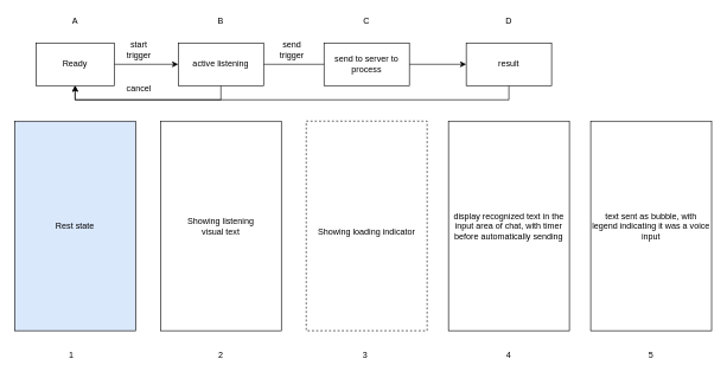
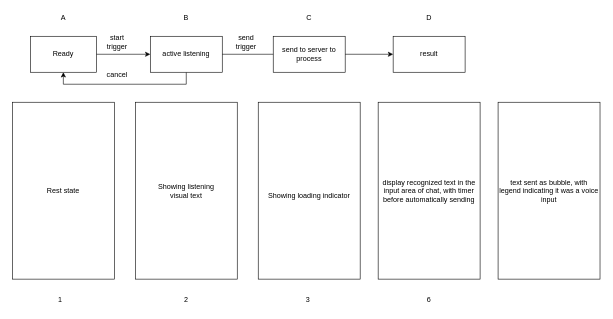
  <mxCell id="0" />
  <mxCell id="1" parent="0" />
  <mxCell id="2" style="edgeStyle=orthogonalEdgeStyle;rounded=0;orthogonalLoop=1;jettySize=auto;html=1;exitX=1;exitY=0.5;exitDx=0;exitDy=0;entryX=0;entryY=0.5;entryDx=0;entryDy=0;" edge="1" parent="1" source="3" target="6"><mxGeometry relative="1" as="geometry" /></mxCell>
  <mxCell id="3" value="Ready" style="rounded=0;whiteSpace=wrap;html=1;" vertex="1" parent="1"><mxGeometry x="50" y="60" width="110" height="60" as="geometry" /></mxCell>
  <mxCell id="4" value="send trigger" style="text;html=1;strokeColor=none;fillColor=none;align=center;verticalAlign=middle;whiteSpace=wrap;rounded=0;" vertex="1" parent="1"><mxGeometry x="390" y="60" width="40" height="20" as="geometry" /></mxCell>
  <mxCell id="5" style="edgeStyle=orthogonalEdgeStyle;rounded=0;orthogonalLoop=1;jettySize=auto;html=1;exitX=0.5;exitY=1;exitDx=0;exitDy=0;entryX=0.5;entryY=1;entryDx=0;entryDy=0;" edge="1" parent="1" source="6" target="3"><mxGeometry relative="1" as="geometry" /></mxCell>
  <mxCell id="6" value="active listening" style="rounded=0;whiteSpace=wrap;html=1;" vertex="1" parent="1"><mxGeometry x="250" y="60" width="120" height="60" as="geometry" /></mxCell>
  <mxCell id="7" value="send to server to process" style="rounded=0;whiteSpace=wrap;html=1;" vertex="1" parent="1"><mxGeometry x="455" y="60" width="120" height="60" as="geometry" /></mxCell>
  <mxCell id="8" value="" style="endArrow=none;html=1;exitX=1;exitY=0.5;exitDx=0;exitDy=0;entryX=0;entryY=0.5;entryDx=0;entryDy=0;" edge="1" parent="1" source="6" target="7"><mxGeometry width="50" height="50" relative="1" as="geometry"><mxPoint x="50" y="190" as="sourcePoint" /><mxPoint x="100" y="140" as="targetPoint" /></mxGeometry></mxCell>
- <mxCell id="9" style="edgeStyle=orthogonalEdgeStyle;rounded=0;orthogonalLoop=1;jettySize=auto;html=1;exitX=0.5;exitY=1;exitDx=0;exitDy=0;entryX=0.5;entryY=1;entryDx=0;entryDy=0;" edge="1" parent="1" source="10" target="3"><mxGeometry relative="1" as="geometry" /></mxCell>
  <mxCell id="10" value="result" style="rounded=0;whiteSpace=wrap;html=1;" vertex="1" parent="1"><mxGeometry x="655" y="60" width="120" height="60" as="geometry" /></mxCell>
  <mxCell id="11" value="" style="endArrow=classic;html=1;exitX=1;exitY=0.5;exitDx=0;exitDy=0;entryX=0;entryY=0.5;entryDx=0;entryDy=0;" edge="1" parent="1" target="10" source="7"><mxGeometry width="50" height="50" relative="1" as="geometry"><mxPoint x="740" y="90" as="sourcePoint" /><mxPoint x="290" y="140" as="targetPoint" /></mxGeometry></mxCell>
  <mxCell id="12" value="start trigger" style="text;html=1;strokeColor=none;fillColor=none;align=center;verticalAlign=middle;whiteSpace=wrap;rounded=0;" vertex="1" parent="1"><mxGeometry x="175" y="60" width="40" height="20" as="geometry" /></mxCell>
  <mxCell id="13" value="cancel" style="text;html=1;strokeColor=none;fillColor=none;align=center;verticalAlign=middle;whiteSpace=wrap;rounded=0;" vertex="1" parent="1"><mxGeometry x="175" y="120" width="40" height="10" as="geometry" /></mxCell>
- <mxCell id="14" value="Rest state" style="rounded=0;whiteSpace=wrap;html=1;fillColor=#dae8fc;" vertex="1" parent="1"><mxGeometry x="20" y="170" width="170" height="295" as="geometry" /></mxCell>
+ <mxCell id="14" value="Rest state" style="rounded=0;whiteSpace=wrap;html=1;" vertex="1" parent="1"><mxGeometry x="20" y="170" width="170" height="295" as="geometry" /></mxCell>
  <mxCell id="15" value="Showing listening&lt;br&gt;visual text" style="rounded=0;whiteSpace=wrap;html=1;" vertex="1" parent="1"><mxGeometry x="225" y="170" width="170" height="295" as="geometry" /></mxCell>
- <mxCell id="16" value="&lt;br&gt;Showing loading indicator" style="rounded=0;whiteSpace=wrap;html=1;dashed=1;" vertex="1" parent="1"><mxGeometry x="430" y="170" width="170" height="295" as="geometry" /></mxCell>
+ <mxCell id="16" value="&lt;br&gt;Showing loading indicator" style="rounded=0;whiteSpace=wrap;html=1;" vertex="1" parent="1"><mxGeometry x="430" y="170" width="170" height="295" as="geometry" /></mxCell>
  <mxCell id="17" value="display recognized text in the input area of chat, with timer before automatically sending" style="rounded=0;whiteSpace=wrap;html=1;" vertex="1" parent="1"><mxGeometry x="630" y="170" width="170" height="295" as="geometry" /></mxCell>
  <mxCell id="18" value="text sent as bubble, with legend indicating it was a voice input" style="rounded=0;whiteSpace=wrap;html=1;" vertex="1" parent="1"><mxGeometry x="830" y="170" width="170" height="295" as="geometry" /></mxCell>
  <mxCell id="19" value="1" style="text;html=1;strokeColor=none;fillColor=none;align=center;verticalAlign=middle;whiteSpace=wrap;rounded=0;" vertex="1" parent="1"><mxGeometry x="80" y="490" width="40" height="20" as="geometry" /></mxCell>
  <mxCell id="20" value="2" style="text;html=1;strokeColor=none;fillColor=none;align=center;verticalAlign=middle;whiteSpace=wrap;rounded=0;" vertex="1" parent="1"><mxGeometry x="290" y="490" width="40" height="20" as="geometry" /></mxCell>
  <mxCell id="21" value="3" style="text;html=1;strokeColor=none;fillColor=none;align=center;verticalAlign=middle;whiteSpace=wrap;rounded=0;" vertex="1" parent="1"><mxGeometry x="492.5" y="490" width="40" height="20" as="geometry" /></mxCell>
- <mxCell id="22" value="4" style="text;html=1;strokeColor=none;fillColor=none;align=center;verticalAlign=middle;whiteSpace=wrap;rounded=0;" vertex="1" parent="1"><mxGeometry x="695" y="490" width="40" height="20" as="geometry" /></mxCell>
- <mxCell id="23" value="5" style="text;html=1;strokeColor=none;fillColor=none;align=center;verticalAlign=middle;whiteSpace=wrap;rounded=0;" vertex="1" parent="1"><mxGeometry x="895" y="490" width="40" height="20" as="geometry" /></mxCell>
+ <mxCell id="22" value="6" style="text;html=1;strokeColor=none;fillColor=none;align=center;verticalAlign=middle;whiteSpace=wrap;rounded=0;" vertex="1" parent="1"><mxGeometry x="695" y="490" width="40" height="20" as="geometry" /></mxCell>
  <mxCell id="24" value="A" style="text;html=1;strokeColor=none;fillColor=none;align=center;verticalAlign=middle;whiteSpace=wrap;rounded=0;" vertex="1" parent="1"><mxGeometry x="85" y="20" width="40" height="20" as="geometry" /></mxCell>
  <mxCell id="25" value="B" style="text;html=1;strokeColor=none;fillColor=none;align=center;verticalAlign=middle;whiteSpace=wrap;rounded=0;" vertex="1" parent="1"><mxGeometry x="290" y="20" width="40" height="20" as="geometry" /></mxCell>
  <mxCell id="26" value="C" style="text;html=1;strokeColor=none;fillColor=none;align=center;verticalAlign=middle;whiteSpace=wrap;rounded=0;" vertex="1" parent="1"><mxGeometry x="495" y="20" width="40" height="20" as="geometry" /></mxCell>
  <mxCell id="27" value="D" style="text;html=1;strokeColor=none;fillColor=none;align=center;verticalAlign=middle;whiteSpace=wrap;rounded=0;" vertex="1" parent="1"><mxGeometry x="695" y="20" width="40" height="20" as="geometry" /></mxCell>
